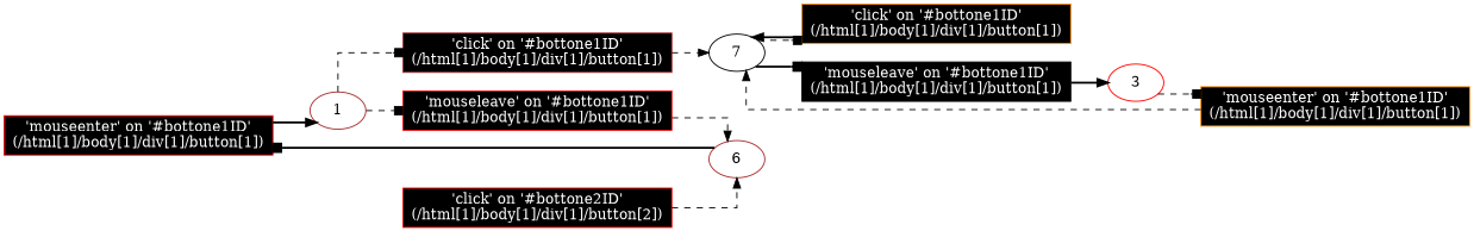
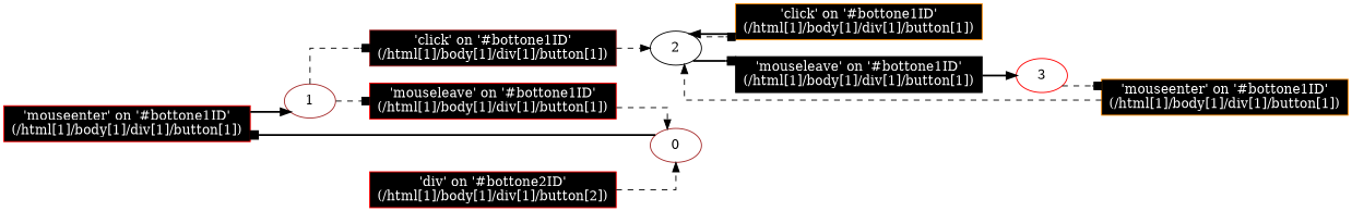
  digraph {
    rankdir=LR
    splines=ortho
    node [color=red fillcolor="#000000" fontcolor="#FFFFFF" shape=box style=filled]
    edge [style=dashed]
    n1 [label="'mouseenter' on '#bottone1ID'\n(/html[1]/body[1]/div[1]/button[1])"]
    1 [color=brown fillcolor="" fontcolor="" shape="" style=""]
    n3 [color=brown label="'click' on '#bottone1ID'\n(/html[1]/body[1]/div[1]/button[1])"]
    n4 [label="'mouseleave' on '#bottone1ID'\n(/html[1]/body[1]/div[1]/button[1])"]
-   0 [color=brown label=6 fillcolor="" fontcolor="" shape="" style=""]
-   2 [color=black label=7 fillcolor="" fontcolor="" shape="" style=""]
+   0 [color=brown fillcolor="" fontcolor="" shape="" style=""]
+   2 [color=black fillcolor="" fontcolor="" shape="" style=""]
    n7 [color=darkorange label="'click' on '#bottone1ID'\n(/html[1]/body[1]/div[1]/button[1])"]
    n8 [color=black label="'mouseleave' on '#bottone1ID'\n(/html[1]/body[1]/div[1]/button[1])"]
    3 [fillcolor="" fontcolor="" shape="" style=""]
    n10 [color=darkorange label="'mouseenter' on '#bottone1ID'\n(/html[1]/body[1]/div[1]/button[1])"]
-   n11 [label="'click' on '#bottone2ID'\n(/html[1]/body[1]/div[1]/button[2])"]
+   n11 [label="'div' on '#bottone2ID'\n(/html[1]/body[1]/div[1]/button[2])"]
    n1 -> 1 [style=bold]
    1 -> n3 [arrowhead=box]
    1 -> n4 [arrowhead=box]
    n3 -> 2
    n4 -> 0
    0 -> n1 [arrowhead=box style=bold]
    2 -> n7 [arrowhead=box]
    2 -> n8 [arrowhead=box style=bold]
    n7 -> 2 [style=bold]
    n8 -> 3 [style=bold]
    3 -> n10 [arrowhead=box]
    n10 -> 2
    n11 -> 0
  }
